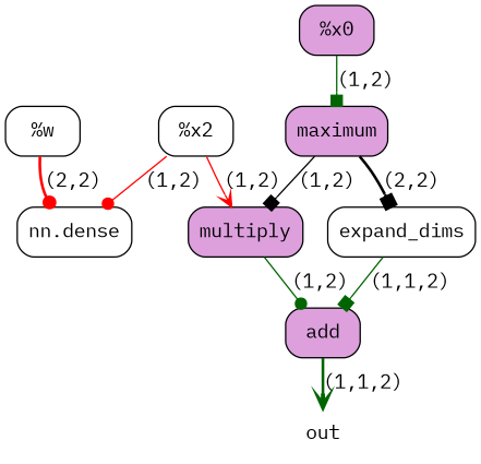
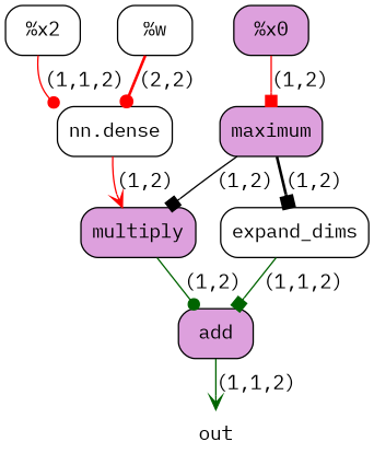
  digraph {
    ranksep=0.3
    node [fillcolor=white fontname="IBM Plex Mono" shape=box style="rounded,filled"]
    edge [arrowhead=box color=darkgreen fontname="IBM Plex Mono" style=solid]
    n1 [label="%x2"]
    "nn.dense"
    multiply [fillcolor=plum]
    n4 [label="%w"]
    n5 [fillcolor=plum label="%x0"]
    maximum [fillcolor=plum]
    expand_dims
    out [shape=none]
    add [fillcolor=plum]
-   n1 -> "nn.dense" [arrowhead=dot color=red label="(1,2)"]
-   n1 -> multiply [arrowhead=vee color=red label="(1,2)"]
+   n1 -> "nn.dense" [arrowhead=dot color=red label="(1,1,2)"]
+   "nn.dense" -> multiply [arrowhead=vee color=red label="(1,2)"]
    multiply -> add [arrowhead=dot label="(1,2)"]
    n4 -> "nn.dense" [arrowhead=dot color=red label="(2,2)" style=bold]
-   n5 -> maximum [label="(1,2)"]
+   n5 -> maximum [color=red label="(1,2)"]
    maximum -> multiply [color=black label="(1,2)"]
-   maximum -> expand_dims [color=black label="(2,2)" style=bold]
+   maximum -> expand_dims [color=black label="(1,2)" style=bold]
    expand_dims -> add [label="(1,1,2)"]
-   add -> out [arrowhead=vee label="(1,1,2)" style=bold]
+   add -> out [arrowhead=vee label="(1,1,2)"]
  }
